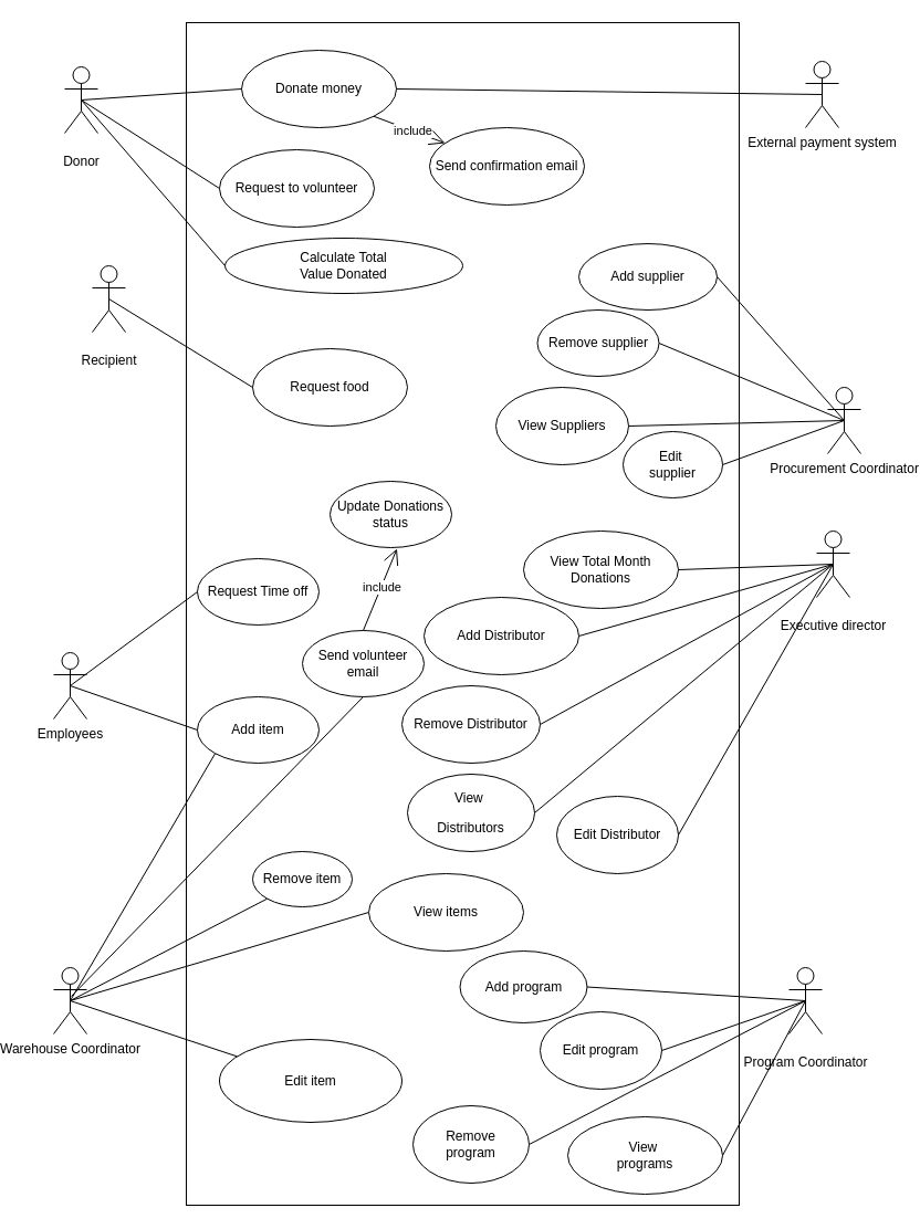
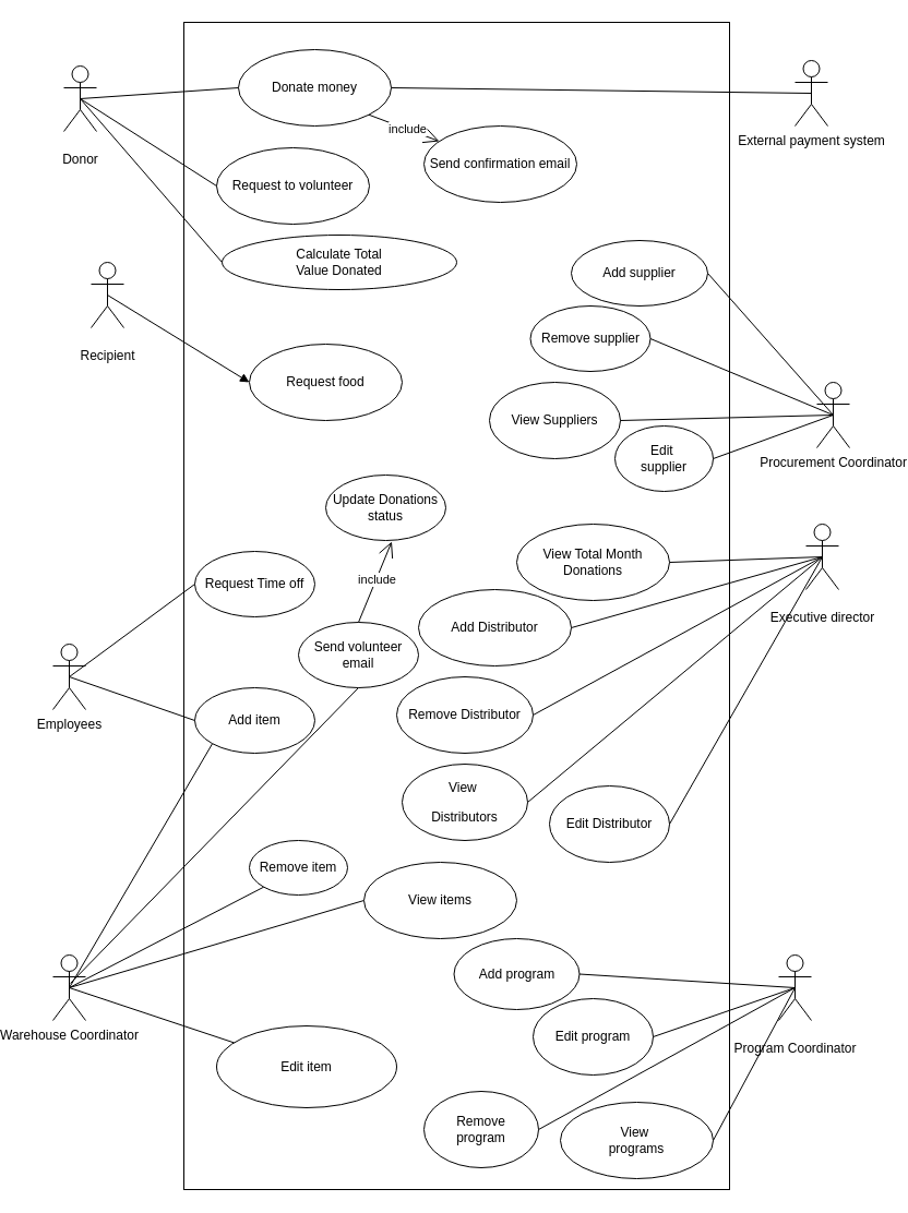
  <mxCell id="0" />
  <mxCell id="1" parent="0" />
  <mxCell id="2" value="" style="html=1;whiteSpace=wrap;" parent="1" vertex="1"><mxGeometry x="140" y="20" width="500" height="1070" as="geometry" /></mxCell>
  <mxCell id="3" value="" style="endArrow=none;html=1;rounded=0;entryX=0.5;entryY=0.5;entryDx=0;entryDy=0;entryPerimeter=0;exitX=0;exitY=0.5;exitDx=0;exitDy=0;" parent="1" source="50" target="4" edge="1"><mxGeometry width="50" height="50" relative="1" as="geometry"><mxPoint x="385" y="121" as="sourcePoint" /><mxPoint x="659" y="75" as="targetPoint" /></mxGeometry></mxCell>
  <mxCell id="4" value="Warehouse Coordinator" style="shape=umlActor;verticalLabelPosition=bottom;verticalAlign=top;html=1;" parent="1" vertex="1"><mxGeometry x="20" y="875" width="30" height="60" as="geometry" /></mxCell>
  <mxCell id="5" value="Add item" style="ellipse;whiteSpace=wrap;html=1;" parent="1" vertex="1"><mxGeometry x="150" y="630" width="110" height="60" as="geometry" /></mxCell>
  <mxCell id="6" value="Procurement Coordinator" style="shape=umlActor;verticalLabelPosition=bottom;verticalAlign=top;html=1;" parent="1" vertex="1"><mxGeometry x="720" y="350" width="30" height="60" as="geometry" /></mxCell>
  <mxCell id="7" value="&lt;p&gt;&lt;span&gt;Executive director&lt;/span&gt;&lt;/p&gt;" style="shape=umlActor;verticalLabelPosition=bottom;verticalAlign=top;html=1;" parent="1" vertex="1"><mxGeometry x="710" y="480" width="30" height="60" as="geometry" /></mxCell>
  <mxCell id="8" value="&lt;p&gt;&lt;span&gt;Donor&lt;/span&gt;&lt;/p&gt;" style="shape=umlActor;verticalLabelPosition=bottom;verticalAlign=top;html=1;" parent="1" vertex="1"><mxGeometry x="30" y="60" width="30" height="60" as="geometry" /></mxCell>
  <mxCell id="9" value="&lt;div&gt;Employees&lt;/div&gt;" style="shape=umlActor;verticalLabelPosition=bottom;verticalAlign=top;html=1;" parent="1" vertex="1"><mxGeometry x="20" y="590" width="30" height="60" as="geometry" /></mxCell>
  <mxCell id="10" value="&lt;p&gt;&lt;span&gt;Recipient&lt;/span&gt;&lt;/p&gt;" style="shape=umlActor;verticalLabelPosition=bottom;verticalAlign=top;html=1;" parent="1" vertex="1"><mxGeometry x="55" y="240" width="30" height="60" as="geometry" /></mxCell>
  <mxCell id="11" value="&lt;p&gt;&lt;span&gt;Program &lt;/span&gt;Coordinator&lt;/p&gt;" style="shape=umlActor;verticalLabelPosition=bottom;verticalAlign=top;html=1;" parent="1" vertex="1"><mxGeometry x="685" y="875" width="30" height="60" as="geometry" /></mxCell>
  <mxCell id="12" value="Remove supplier" style="ellipse;whiteSpace=wrap;html=1;" parent="1" vertex="1"><mxGeometry x="457.5" y="280" width="110" height="60" as="geometry" /></mxCell>
  <mxCell id="13" value="Donate money" style="ellipse;whiteSpace=wrap;html=1;" parent="1" vertex="1"><mxGeometry x="190" y="45" width="140" height="70" as="geometry" /></mxCell>
  <mxCell id="14" value="Add supplier" style="ellipse;whiteSpace=wrap;html=1;" parent="1" vertex="1"><mxGeometry x="495" y="220" width="125" height="60" as="geometry" /></mxCell>
  <mxCell id="15" value="&lt;p&gt;&lt;span&gt;Add Distributor&lt;/span&gt;&lt;/p&gt;" style="ellipse;whiteSpace=wrap;html=1;" parent="1" vertex="1"><mxGeometry x="355" y="540" width="140" height="70" as="geometry" /></mxCell>
  <mxCell id="16" value="Edit item" style="ellipse;whiteSpace=wrap;html=1;" parent="1" vertex="1"><mxGeometry x="170" y="940" width="165" height="75" as="geometry" /></mxCell>
  <mxCell id="17" value="&lt;p&gt;&lt;span&gt;Remove Distributor&lt;/span&gt;&lt;/p&gt;" style="ellipse;whiteSpace=wrap;html=1;" parent="1" vertex="1"><mxGeometry x="335" y="620" width="125" height="70" as="geometry" /></mxCell>
  <mxCell id="18" value="Remove item" style="ellipse;whiteSpace=wrap;html=1;" parent="1" vertex="1"><mxGeometry x="200" y="770" width="90" height="50" as="geometry" /></mxCell>
  <mxCell id="19" value="&lt;p&gt;&lt;span&gt;View Total Month Donations&lt;/span&gt;&lt;/p&gt;" style="ellipse;whiteSpace=wrap;html=1;" parent="1" vertex="1"><mxGeometry x="445" y="480" width="140" height="70" as="geometry" /></mxCell>
  <mxCell id="20" value="Request to volunteer" style="ellipse;whiteSpace=wrap;html=1;" parent="1" vertex="1"><mxGeometry x="170" y="135" width="140" height="70" as="geometry" /></mxCell>
  <mxCell id="21" value="Request food" style="ellipse;whiteSpace=wrap;html=1;" parent="1" vertex="1"><mxGeometry x="200" y="315" width="140" height="70" as="geometry" /></mxCell>
  <mxCell id="22" value="&lt;div&gt;View&amp;nbsp;&lt;/div&gt;&lt;div&gt;programs&lt;/div&gt;" style="ellipse;whiteSpace=wrap;html=1;" parent="1" vertex="1"><mxGeometry x="485" y="1010" width="140" height="70" as="geometry" /></mxCell>
  <mxCell id="23" value="Add program" style="ellipse;whiteSpace=wrap;html=1;" parent="1" vertex="1"><mxGeometry x="387.5" y="860" width="115" height="65" as="geometry" /></mxCell>
  <mxCell id="24" value="Edit program" style="ellipse;whiteSpace=wrap;html=1;" parent="1" vertex="1"><mxGeometry x="460" y="915" width="110" height="70" as="geometry" /></mxCell>
  <mxCell id="25" value="" style="endArrow=none;html=1;rounded=0;entryX=0.5;entryY=0.5;entryDx=0;entryDy=0;entryPerimeter=0;exitX=0;exitY=1;exitDx=0;exitDy=0;" parent="1" source="5" target="4" edge="1"><mxGeometry width="50" height="50" relative="1" as="geometry"><mxPoint x="-185" y="870" as="sourcePoint" /><mxPoint x="-135" y="820" as="targetPoint" /></mxGeometry></mxCell>
  <mxCell id="26" value="" style="endArrow=none;html=1;rounded=0;entryX=0.5;entryY=0.5;entryDx=0;entryDy=0;entryPerimeter=0;exitX=0;exitY=1;exitDx=0;exitDy=0;" parent="1" source="18" target="4" edge="1"><mxGeometry width="50" height="50" relative="1" as="geometry"><mxPoint x="25" y="960" as="sourcePoint" /><mxPoint x="-160" y="900" as="targetPoint" /></mxGeometry></mxCell>
  <mxCell id="27" value="" style="endArrow=none;html=1;rounded=0;entryX=0.5;entryY=0.5;entryDx=0;entryDy=0;entryPerimeter=0;" parent="1" source="16" target="4" edge="1"><mxGeometry width="50" height="50" relative="1" as="geometry"><mxPoint x="-125" y="875" as="sourcePoint" /><mxPoint x="-10" y="860" as="targetPoint" /></mxGeometry></mxCell>
  <mxCell id="28" value="" style="endArrow=none;html=1;rounded=0;entryX=0.5;entryY=0.5;entryDx=0;entryDy=0;entryPerimeter=0;exitX=1;exitY=0.5;exitDx=0;exitDy=0;" parent="1" source="14" target="6" edge="1"><mxGeometry width="50" height="50" relative="1" as="geometry"><mxPoint x="590" y="280" as="sourcePoint" /><mxPoint x="640" y="230" as="targetPoint" /></mxGeometry></mxCell>
  <mxCell id="29" value="" style="endArrow=none;html=1;rounded=0;entryX=0.5;entryY=0.5;entryDx=0;entryDy=0;entryPerimeter=0;exitX=1;exitY=0.5;exitDx=0;exitDy=0;" parent="1" source="12" target="6" edge="1"><mxGeometry width="50" height="50" relative="1" as="geometry"><mxPoint x="565" y="320" as="sourcePoint" /><mxPoint x="675" y="305" as="targetPoint" /></mxGeometry></mxCell>
  <mxCell id="30" value="" style="endArrow=none;html=1;rounded=0;entryX=0.5;entryY=0.5;entryDx=0;entryDy=0;entryPerimeter=0;exitX=1;exitY=0.5;exitDx=0;exitDy=0;" parent="1" source="15" target="7" edge="1"><mxGeometry width="50" height="50" relative="1" as="geometry"><mxPoint x="585" y="600" as="sourcePoint" /><mxPoint x="635" y="550" as="targetPoint" /></mxGeometry></mxCell>
  <mxCell id="31" value="" style="endArrow=none;html=1;rounded=0;entryX=0.5;entryY=0.5;entryDx=0;entryDy=0;entryPerimeter=0;exitX=1;exitY=0.5;exitDx=0;exitDy=0;" parent="1" source="19" target="7" edge="1"><mxGeometry width="50" height="50" relative="1" as="geometry"><mxPoint x="585" y="520" as="sourcePoint" /><mxPoint x="635" y="470" as="targetPoint" /></mxGeometry></mxCell>
  <mxCell id="32" value="" style="endArrow=none;html=1;rounded=0;entryX=0.5;entryY=0.5;entryDx=0;entryDy=0;entryPerimeter=0;exitX=1;exitY=0.5;exitDx=0;exitDy=0;" parent="1" source="17" target="7" edge="1"><mxGeometry width="50" height="50" relative="1" as="geometry"><mxPoint x="590" y="670" as="sourcePoint" /><mxPoint x="640" y="620" as="targetPoint" /></mxGeometry></mxCell>
  <mxCell id="33" value="" style="endArrow=none;html=1;rounded=0;exitX=0.5;exitY=0.5;exitDx=0;exitDy=0;exitPerimeter=0;entryX=0;entryY=0.5;entryDx=0;entryDy=0;" parent="1" source="8" target="13" edge="1"><mxGeometry width="50" height="50" relative="1" as="geometry"><mxPoint x="40" y="120" as="sourcePoint" /><mxPoint x="90" y="70" as="targetPoint" /></mxGeometry></mxCell>
  <mxCell id="34" value="" style="endArrow=none;html=1;rounded=0;entryX=0;entryY=0.5;entryDx=0;entryDy=0;exitX=0.5;exitY=0.5;exitDx=0;exitDy=0;exitPerimeter=0;" parent="1" source="8" target="20" edge="1"><mxGeometry width="50" height="50" relative="1" as="geometry"><mxPoint x="-60" y="270" as="sourcePoint" /><mxPoint x="-10" y="220" as="targetPoint" /></mxGeometry></mxCell>
- <mxCell id="35" value="" style="endArrow=none;html=1;rounded=0;exitX=0.5;exitY=0.5;exitDx=0;exitDy=0;exitPerimeter=0;entryX=0;entryY=0.5;entryDx=0;entryDy=0;" parent="1" source="10" target="21" edge="1"><mxGeometry width="50" height="50" relative="1" as="geometry"><mxPoint x="85" y="350" as="sourcePoint" /><mxPoint x="135" y="300" as="targetPoint" /></mxGeometry></mxCell>
+ <mxCell id="35" value="" style="endArrow=block;html=1;rounded=0;exitX=0.5;exitY=0.5;exitDx=0;exitDy=0;exitPerimeter=0;entryX=0;entryY=0.5;entryDx=0;entryDy=0;" parent="1" source="10" target="21" edge="1"><mxGeometry width="50" height="50" relative="1" as="geometry"><mxPoint x="85" y="350" as="sourcePoint" /><mxPoint x="135" y="300" as="targetPoint" /></mxGeometry></mxCell>
  <mxCell id="36" value="" style="endArrow=none;html=1;rounded=0;exitX=1;exitY=0.5;exitDx=0;exitDy=0;entryX=0.5;entryY=0.5;entryDx=0;entryDy=0;entryPerimeter=0;" parent="1" source="23" target="11" edge="1"><mxGeometry width="50" height="50" relative="1" as="geometry"><mxPoint x="635" y="865" as="sourcePoint" /><mxPoint x="685" y="815" as="targetPoint" /></mxGeometry></mxCell>
  <mxCell id="37" value="" style="endArrow=none;html=1;rounded=0;entryX=0.5;entryY=0.5;entryDx=0;entryDy=0;entryPerimeter=0;exitX=1;exitY=0.5;exitDx=0;exitDy=0;" parent="1" source="24" target="11" edge="1"><mxGeometry width="50" height="50" relative="1" as="geometry"><mxPoint x="595" y="925" as="sourcePoint" /><mxPoint x="645" y="875" as="targetPoint" /></mxGeometry></mxCell>
  <mxCell id="38" value="" style="endArrow=none;html=1;rounded=0;entryX=0.5;entryY=0.5;entryDx=0;entryDy=0;entryPerimeter=0;exitX=1;exitY=0.5;exitDx=0;exitDy=0;" parent="1" source="22" target="11" edge="1"><mxGeometry width="50" height="50" relative="1" as="geometry"><mxPoint x="595" y="1000" as="sourcePoint" /><mxPoint x="645" y="950" as="targetPoint" /></mxGeometry></mxCell>
  <mxCell id="39" value="" style="endArrow=none;html=1;rounded=0;entryX=0.5;entryY=0.5;entryDx=0;entryDy=0;entryPerimeter=0;exitX=0;exitY=0.5;exitDx=0;exitDy=0;" parent="1" source="5" target="9" edge="1"><mxGeometry width="50" height="50" relative="1" as="geometry"><mxPoint x="600" y="1040" as="sourcePoint" /><mxPoint x="665" y="1000" as="targetPoint" /></mxGeometry></mxCell>
  <mxCell id="40" value="&lt;p&gt;&lt;span&gt;Edit Distributor&lt;/span&gt;&lt;/p&gt;" style="ellipse;whiteSpace=wrap;html=1;" parent="1" vertex="1"><mxGeometry x="475" y="720" width="110" height="70" as="geometry" /></mxCell>
  <mxCell id="41" value="" style="endArrow=none;html=1;rounded=0;entryX=0.5;entryY=0.5;entryDx=0;entryDy=0;entryPerimeter=0;exitX=1;exitY=0.5;exitDx=0;exitDy=0;" parent="1" source="40" target="7" edge="1"><mxGeometry width="50" height="50" relative="1" as="geometry"><mxPoint x="600" y="755" as="sourcePoint" /><mxPoint x="715" y="595" as="targetPoint" /></mxGeometry></mxCell>
  <mxCell id="42" value="&lt;div&gt;Edit&amp;nbsp;&lt;/div&gt;&lt;div&gt;supplier&lt;/div&gt;" style="ellipse;whiteSpace=wrap;html=1;" parent="1" vertex="1"><mxGeometry x="535" y="390" width="90" height="60" as="geometry" /></mxCell>
  <mxCell id="43" value="" style="endArrow=none;html=1;rounded=0;entryX=0.5;entryY=0.5;entryDx=0;entryDy=0;entryPerimeter=0;exitX=1;exitY=0.5;exitDx=0;exitDy=0;" parent="1" source="42" target="6" edge="1"><mxGeometry width="50" height="50" relative="1" as="geometry"><mxPoint x="565" y="435" as="sourcePoint" /><mxPoint x="701" y="370" as="targetPoint" /></mxGeometry></mxCell>
  <mxCell id="44" value="&lt;div&gt;View Suppliers&lt;/div&gt;" style="ellipse;whiteSpace=wrap;html=1;" parent="1" vertex="1"><mxGeometry x="420" y="350" width="120" height="70" as="geometry" /></mxCell>
  <mxCell id="45" value="" style="endArrow=none;html=1;rounded=0;entryX=0.5;entryY=0.5;entryDx=0;entryDy=0;entryPerimeter=0;exitX=1;exitY=0.5;exitDx=0;exitDy=0;" parent="1" source="44" target="6" edge="1"><mxGeometry width="50" height="50" relative="1" as="geometry"><mxPoint x="565" y="420" as="sourcePoint" /><mxPoint x="715" y="340" as="targetPoint" /></mxGeometry></mxCell>
- <mxCell id="46" value="&lt;div&gt;Remove&lt;/div&gt;&lt;div&gt;program&lt;/div&gt;" style="ellipse;whiteSpace=wrap;html=1;" parent="1" vertex="1"><mxGeometry x="345" y="1000" width="105" height="70" as="geometry" /></mxCell>
+ <mxCell id="46" value="&lt;div&gt;Remove&lt;/div&gt;&lt;div&gt;program&lt;/div&gt;" style="ellipse;whiteSpace=wrap;html=1;" parent="1" vertex="1"><mxGeometry x="360" y="1000" width="105" height="70" as="geometry" /></mxCell>
  <mxCell id="47" value="" style="endArrow=none;html=1;rounded=0;entryX=0.5;entryY=0.5;entryDx=0;entryDy=0;entryPerimeter=0;exitX=1;exitY=0.5;exitDx=0;exitDy=0;" parent="1" source="46" target="11" edge="1"><mxGeometry width="50" height="50" relative="1" as="geometry"><mxPoint x="405" y="910" as="sourcePoint" /><mxPoint x="655" y="920" as="targetPoint" /></mxGeometry></mxCell>
  <mxCell id="48" value="&lt;p&gt;&lt;span&gt;View&amp;nbsp;&lt;/span&gt;&lt;/p&gt;&lt;p&gt;&lt;span&gt;Distributors&lt;/span&gt;&lt;/p&gt;" style="ellipse;whiteSpace=wrap;html=1;" parent="1" vertex="1"><mxGeometry x="340" y="700" width="115" height="70" as="geometry" /></mxCell>
  <mxCell id="49" value="" style="endArrow=none;html=1;rounded=0;entryX=0.5;entryY=0.5;entryDx=0;entryDy=0;entryPerimeter=0;exitX=1;exitY=0.5;exitDx=0;exitDy=0;" parent="1" source="48" target="7" edge="1"><mxGeometry width="50" height="50" relative="1" as="geometry"><mxPoint x="420" y="700" as="sourcePoint" /><mxPoint x="685" y="555" as="targetPoint" /></mxGeometry></mxCell>
  <mxCell id="50" value="View items" style="ellipse;whiteSpace=wrap;html=1;" parent="1" vertex="1"><mxGeometry x="305" y="790" width="140" height="70" as="geometry" /></mxCell>
  <mxCell id="51" value="&lt;div&gt;External payment system&lt;/div&gt;" style="shape=umlActor;verticalLabelPosition=bottom;verticalAlign=top;html=1;" parent="1" vertex="1"><mxGeometry x="700" y="55" width="30" height="60" as="geometry" /></mxCell>
  <mxCell id="52" value="" style="endArrow=none;html=1;rounded=0;exitX=1;exitY=0.5;exitDx=0;exitDy=0;entryX=0.5;entryY=0.5;entryDx=0;entryDy=0;entryPerimeter=0;" parent="1" source="13" target="51" edge="1"><mxGeometry width="50" height="50" relative="1" as="geometry"><mxPoint x="360" y="70" as="sourcePoint" /><mxPoint x="505" y="60" as="targetPoint" /></mxGeometry></mxCell>
  <mxCell id="53" value="&lt;div&gt;Send confirmation email&lt;/div&gt;" style="ellipse;whiteSpace=wrap;html=1;" parent="1" vertex="1"><mxGeometry x="360" y="115" width="140" height="70" as="geometry" /></mxCell>
  <mxCell id="54" value="" style="endArrow=open;endFill=1;endSize=12;html=1;rounded=0;exitX=1;exitY=1;exitDx=0;exitDy=0;" parent="1" source="13" target="53" edge="1"><mxGeometry width="160" relative="1" as="geometry"><mxPoint x="330" y="145" as="sourcePoint" /><mxPoint x="490" y="145" as="targetPoint" /></mxGeometry></mxCell>
  <mxCell id="55" value="include" style="edgeLabel;html=1;align=center;verticalAlign=middle;resizable=0;points=[];" parent="54" connectable="0" vertex="1"><mxGeometry x="0.077" relative="1" as="geometry"><mxPoint as="offset" /></mxGeometry></mxCell>
  <mxCell id="56" value="&lt;div&gt;Send volunteer email&lt;/div&gt;" style="ellipse;whiteSpace=wrap;html=1;" parent="1" vertex="1"><mxGeometry x="245" y="570" width="110" height="60" as="geometry" /></mxCell>
  <mxCell id="57" value="" style="endArrow=none;html=1;rounded=0;exitX=0.5;exitY=1;exitDx=0;exitDy=0;entryX=0.533;entryY=0.433;entryDx=0;entryDy=0;entryPerimeter=0;" parent="1" source="56" target="4" edge="1"><mxGeometry width="50" height="50" relative="1" as="geometry"><mxPoint x="597" y="965" as="sourcePoint" /><mxPoint x="40" y="905" as="targetPoint" /></mxGeometry></mxCell>
  <mxCell id="58" value="&lt;div&gt;Update Donations status&lt;br&gt;&lt;/div&gt;" style="ellipse;whiteSpace=wrap;html=1;" parent="1" vertex="1"><mxGeometry x="270" y="435" width="110" height="60" as="geometry" /></mxCell>
  <mxCell id="59" value="" style="endArrow=open;endFill=1;endSize=12;html=1;rounded=0;exitX=0.5;exitY=0;exitDx=0;exitDy=0;entryX=0.55;entryY=1.017;entryDx=0;entryDy=0;entryPerimeter=0;" parent="1" source="56" target="58" edge="1"><mxGeometry width="160" relative="1" as="geometry"><mxPoint x="245" y="498" as="sourcePoint" /><mxPoint x="310" y="522" as="targetPoint" /></mxGeometry></mxCell>
  <mxCell id="60" value="include" style="edgeLabel;html=1;align=center;verticalAlign=middle;resizable=0;points=[];" parent="59" connectable="0" vertex="1"><mxGeometry x="0.077" relative="1" as="geometry"><mxPoint as="offset" /></mxGeometry></mxCell>
  <mxCell id="61" value="&lt;span style=&quot;text-align: left;&quot;&gt;Calculate Total&lt;br&gt;Value Donated&lt;/span&gt;" style="ellipse;whiteSpace=wrap;html=1;fontColor=default;" parent="1" vertex="1"><mxGeometry x="175" y="215" width="215" height="50" as="geometry" /></mxCell>
  <mxCell id="62" value="" style="endArrow=none;html=1;rounded=0;entryX=0;entryY=0.5;entryDx=0;entryDy=0;exitX=0.5;exitY=0.5;exitDx=0;exitDy=0;exitPerimeter=0;" parent="1" source="8" target="61" edge="1"><mxGeometry width="50" height="50" relative="1" as="geometry"><mxPoint x="55" y="100" as="sourcePoint" /><mxPoint x="180" y="180" as="targetPoint" /></mxGeometry></mxCell>
  <mxCell id="63" value="Request Time off" style="ellipse;whiteSpace=wrap;html=1;" vertex="1" parent="1"><mxGeometry x="150" y="505" width="110" height="60" as="geometry" /></mxCell>
  <mxCell id="64" value="" style="endArrow=none;html=1;rounded=0;entryX=0.5;entryY=0.5;entryDx=0;entryDy=0;entryPerimeter=0;exitX=0;exitY=0.5;exitDx=0;exitDy=0;" edge="1" parent="1" source="63" target="9"><mxGeometry width="50" height="50" relative="1" as="geometry"><mxPoint x="160" y="670" as="sourcePoint" /><mxPoint x="45" y="630" as="targetPoint" /></mxGeometry></mxCell>
